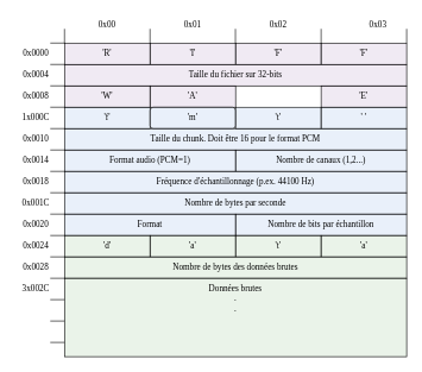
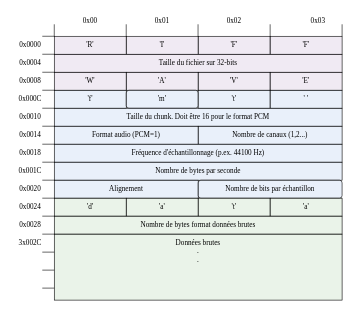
  <mxCell id="0" />
  <mxCell id="1" parent="0" />
  <mxCell id="2" value="'R'" style="rounded=0;whiteSpace=wrap;html=1;fontFamily=Lucida Console;fillColor=#E1D5E7;fillOpacity=50;" parent="1" vertex="1"><mxGeometry x="90" y="60" width="120" height="30" as="geometry" /></mxCell>
  <mxCell id="3" value="'I'" style="rounded=0;whiteSpace=wrap;html=1;fontFamily=Lucida Console;fillColor=#E1D5E7;fillOpacity=50;" parent="1" vertex="1"><mxGeometry x="210" y="60" width="120" height="30" as="geometry" /></mxCell>
  <mxCell id="4" value="'F'" style="rounded=0;whiteSpace=wrap;html=1;fontFamily=Lucida Console;fillColor=#E1D5E7;fillOpacity=50;" parent="1" vertex="1"><mxGeometry x="330" y="60" width="120" height="30" as="geometry" /></mxCell>
  <mxCell id="5" value="'F'" style="rounded=0;whiteSpace=wrap;html=1;fontFamily=Lucida Console;fillColor=#E1D5E7;fillOpacity=50;" parent="1" vertex="1"><mxGeometry x="450" y="60" width="120" height="30" as="geometry" /></mxCell>
  <mxCell id="6" value="Taille du fichier sur 32-bits" style="rounded=0;whiteSpace=wrap;html=1;fontFamily=Lucida Console;fillColor=#E1D5E7;fillOpacity=50;" parent="1" vertex="1"><mxGeometry x="90" y="90" width="480" height="30" as="geometry" /></mxCell>
  <mxCell id="7" value="'W'" style="rounded=0;whiteSpace=wrap;html=1;fontFamily=Lucida Console;fillColor=#E1D5E7;fillOpacity=50;" parent="1" vertex="1"><mxGeometry x="90" y="120" width="120" height="30" as="geometry" /></mxCell>
  <mxCell id="8" value="'A'" style="rounded=0;whiteSpace=wrap;html=1;fontFamily=Lucida Console;fillColor=#E1D5E7;fillOpacity=50;" parent="1" vertex="1"><mxGeometry x="210" y="120" width="120" height="30" as="geometry" /></mxCell>
+ <mxCell id="9" value="'V'" style="rounded=0;whiteSpace=wrap;html=1;fontFamily=Lucida Console;fillColor=#E1D5E7;fillOpacity=50;" parent="1" vertex="1"><mxGeometry x="330" y="120" width="120" height="30" as="geometry" /></mxCell>
  <mxCell id="10" value="'E'" style="rounded=0;whiteSpace=wrap;html=1;fontFamily=Lucida Console;fillColor=#E1D5E7;fillOpacity=50;" parent="1" vertex="1"><mxGeometry x="450" y="120" width="120" height="30" as="geometry" /></mxCell>
  <mxCell id="11" value="'f'" style="rounded=0;whiteSpace=wrap;html=1;fontFamily=Lucida Console;fillColor=#D4E1F5;fillOpacity=50;" parent="1" vertex="1"><mxGeometry x="90" y="150" width="120" height="30" as="geometry" /></mxCell>
  <mxCell id="12" value="'m'" style="whiteSpace=wrap;html=1;fontFamily=Lucida Console;fillColor=#D4E1F5;fillOpacity=50;rounded=1;" parent="1" vertex="1"><mxGeometry x="210" y="150" width="120" height="30" as="geometry" /></mxCell>
  <mxCell id="13" value="'t'" style="rounded=0;whiteSpace=wrap;html=1;fontFamily=Lucida Console;fillColor=#D4E1F5;fillOpacity=50;" parent="1" vertex="1"><mxGeometry x="330" y="150" width="120" height="30" as="geometry" /></mxCell>
  <mxCell id="14" value="' '" style="rounded=0;whiteSpace=wrap;html=1;fontFamily=Lucida Console;fillColor=#D4E1F5;fillOpacity=50;" parent="1" vertex="1"><mxGeometry x="450" y="150" width="120" height="30" as="geometry" /></mxCell>
  <mxCell id="15" value="Taille du chunk. Doit être 16 pour le format PCM" style="rounded=0;whiteSpace=wrap;html=1;fontFamily=Lucida Console;fillColor=#D4E1F5;fillOpacity=50;" parent="1" vertex="1"><mxGeometry x="90" y="180" width="480" height="30" as="geometry" /></mxCell>
  <mxCell id="16" value="Format audio (PCM=1)" style="rounded=0;whiteSpace=wrap;html=1;fontFamily=Lucida Console;fillColor=#D4E1F5;fillOpacity=50;" parent="1" vertex="1"><mxGeometry x="90" y="210" width="240" height="30" as="geometry" /></mxCell>
  <mxCell id="17" value="Nombre de canaux (1,2...)" style="rounded=0;whiteSpace=wrap;html=1;fontFamily=Lucida Console;fillColor=#D4E1F5;fillOpacity=50;" parent="1" vertex="1"><mxGeometry x="330" y="210" width="240" height="30" as="geometry" /></mxCell>
  <mxCell id="18" value="Fréquence d'échantillonnage (p.ex. 44100 Hz)" style="rounded=0;whiteSpace=wrap;html=1;fontFamily=Lucida Console;fillColor=#D4E1F5;fillOpacity=50;" parent="1" vertex="1"><mxGeometry x="90" y="240" width="480" height="30" as="geometry" /></mxCell>
  <mxCell id="19" value="Nombre de bytes par seconde" style="rounded=0;whiteSpace=wrap;html=1;fontFamily=Lucida Console;fillColor=#D4E1F5;fillOpacity=50;" parent="1" vertex="1"><mxGeometry x="90" y="270" width="480" height="30" as="geometry" /></mxCell>
- <mxCell id="20" value="Format" style="rounded=0;whiteSpace=wrap;html=1;fontFamily=Lucida Console;fillColor=#D4E1F5;fillOpacity=50;" parent="1" vertex="1"><mxGeometry x="90" y="300" width="240" height="30" as="geometry" /></mxCell>
- <mxCell id="21" value="Nombre de bits par échantillon" style="rounded=0;whiteSpace=wrap;html=1;fontFamily=Lucida Console;fillColor=#D4E1F5;fillOpacity=50;" parent="1" vertex="1"><mxGeometry x="330" y="300" width="240" height="30" as="geometry" /></mxCell>
+ <mxCell id="20" value="Alignement" style="rounded=0;whiteSpace=wrap;html=1;fontFamily=Lucida Console;fillColor=#D4E1F5;fillOpacity=50;" parent="1" vertex="1"><mxGeometry x="90" y="300" width="240" height="30" as="geometry" /></mxCell>
+ <mxCell id="21" value="Nombre de bits par échantillon" style="whiteSpace=wrap;html=1;fontFamily=Lucida Console;fillColor=#D4E1F5;fillOpacity=50;rounded=1;" parent="1" vertex="1"><mxGeometry x="330" y="300" width="240" height="30" as="geometry" /></mxCell>
  <mxCell id="22" value="'d'" style="rounded=0;whiteSpace=wrap;html=1;fontFamily=Lucida Console;fillColor=#D5E8D4;fillOpacity=50;" parent="1" vertex="1"><mxGeometry x="90" y="330" width="120" height="30" as="geometry" /></mxCell>
  <mxCell id="23" value="'a'" style="rounded=0;whiteSpace=wrap;html=1;fontFamily=Lucida Console;fillColor=#D5E8D4;fillOpacity=50;" parent="1" vertex="1"><mxGeometry x="210" y="330" width="120" height="30" as="geometry" /></mxCell>
  <mxCell id="24" value="'t'" style="rounded=0;whiteSpace=wrap;html=1;fontFamily=Lucida Console;fillColor=#D5E8D4;fillOpacity=50;" parent="1" vertex="1"><mxGeometry x="330" y="330" width="120" height="30" as="geometry" /></mxCell>
  <mxCell id="25" value="'a'" style="rounded=0;whiteSpace=wrap;html=1;fontFamily=Lucida Console;fillColor=#D5E8D4;fillOpacity=50;" parent="1" vertex="1"><mxGeometry x="450" y="330" width="120" height="30" as="geometry" /></mxCell>
- <mxCell id="26" value="Nombre de bytes des données brutes" style="rounded=0;whiteSpace=wrap;html=1;fontFamily=Lucida Console;fillColor=#D5E8D4;fillOpacity=50;" parent="1" vertex="1"><mxGeometry x="90" y="360" width="480" height="30" as="geometry" /></mxCell>
+ <mxCell id="26" value="Nombre de bytes format données brutes" style="rounded=0;whiteSpace=wrap;html=1;fontFamily=Lucida Console;fillColor=#D5E8D4;fillOpacity=50;" parent="1" vertex="1"><mxGeometry x="90" y="360" width="480" height="30" as="geometry" /></mxCell>
  <mxCell id="27" value="Données brutes&lt;br&gt;.&lt;br&gt;." style="rounded=0;whiteSpace=wrap;html=1;fontFamily=Lucida Console;verticalAlign=top;fillColor=#D5E8D4;fillOpacity=50;" parent="1" vertex="1"><mxGeometry x="90" y="390" width="480" height="110" as="geometry" /></mxCell>
  <mxCell id="28" value="" style="endArrow=none;html=1;rounded=0;" parent="1" edge="1"><mxGeometry width="50" height="50" relative="1" as="geometry"><mxPoint x="90" y="60" as="sourcePoint" /><mxPoint x="90" y="40" as="targetPoint" /></mxGeometry></mxCell>
  <mxCell id="29" value="" style="endArrow=none;html=1;rounded=0;" parent="1" edge="1"><mxGeometry width="50" height="50" relative="1" as="geometry"><mxPoint x="210" y="60" as="sourcePoint" /><mxPoint x="210" y="40" as="targetPoint" /></mxGeometry></mxCell>
  <mxCell id="30" value="" style="endArrow=none;html=1;rounded=0;" parent="1" edge="1"><mxGeometry width="50" height="50" relative="1" as="geometry"><mxPoint x="329.77" y="60" as="sourcePoint" /><mxPoint x="329.77" y="40" as="targetPoint" /></mxGeometry></mxCell>
  <mxCell id="31" value="" style="endArrow=none;html=1;rounded=0;" parent="1" edge="1"><mxGeometry width="50" height="50" relative="1" as="geometry"><mxPoint x="450" y="60" as="sourcePoint" /><mxPoint x="450" y="40" as="targetPoint" /></mxGeometry></mxCell>
  <mxCell id="32" value="" style="endArrow=none;html=1;rounded=0;" parent="1" edge="1"><mxGeometry width="50" height="50" relative="1" as="geometry"><mxPoint x="570" y="60" as="sourcePoint" /><mxPoint x="570" y="40" as="targetPoint" /></mxGeometry></mxCell>
  <mxCell id="33" value="0x00" style="text;strokeColor=none;align=center;fillColor=none;html=1;verticalAlign=middle;whiteSpace=wrap;rounded=0;fontFamily=Lucida Console;" parent="1" vertex="1"><mxGeometry x="120" width="60" height="30" as="geometry" y="20" /></mxCell>
  <mxCell id="34" value="0x01" style="text;strokeColor=none;align=center;fillColor=none;html=1;verticalAlign=middle;whiteSpace=wrap;rounded=0;fontFamily=Lucida Console;" parent="1" vertex="1"><mxGeometry x="240" width="60" height="30" as="geometry" y="20" /></mxCell>
  <mxCell id="35" value="0x02" style="text;strokeColor=none;align=center;fillColor=none;html=1;verticalAlign=middle;whiteSpace=wrap;rounded=0;fontFamily=Lucida Console;" parent="1" vertex="1"><mxGeometry x="360" width="60" height="30" as="geometry" y="20" /></mxCell>
  <mxCell id="36" value="0x03" style="text;strokeColor=none;align=center;fillColor=none;html=1;verticalAlign=middle;whiteSpace=wrap;rounded=0;fontFamily=Lucida Console;" parent="1" vertex="1"><mxGeometry x="500" y="20" width="60" height="30" as="geometry" /></mxCell>
  <mxCell id="37" value="" style="endArrow=none;html=1;rounded=0;" parent="1" edge="1"><mxGeometry width="50" height="50" relative="1" as="geometry"><mxPoint x="70" y="60" as="sourcePoint" /><mxPoint x="90" y="60" as="targetPoint" /></mxGeometry></mxCell>
  <mxCell id="38" value="" style="endArrow=none;html=1;rounded=0;" parent="1" edge="1"><mxGeometry width="50" height="50" relative="1" as="geometry"><mxPoint x="70" y="90" as="sourcePoint" /><mxPoint x="90" y="90" as="targetPoint" /></mxGeometry></mxCell>
  <mxCell id="39" value="" style="endArrow=none;html=1;rounded=0;" parent="1" edge="1"><mxGeometry width="50" height="50" relative="1" as="geometry"><mxPoint x="70" y="120" as="sourcePoint" /><mxPoint x="90" y="120" as="targetPoint" /></mxGeometry></mxCell>
  <mxCell id="40" value="" style="endArrow=none;html=1;rounded=0;" parent="1" edge="1"><mxGeometry width="50" height="50" relative="1" as="geometry"><mxPoint x="70" y="150" as="sourcePoint" /><mxPoint x="90" y="150" as="targetPoint" /></mxGeometry></mxCell>
  <mxCell id="41" value="" style="endArrow=none;html=1;rounded=0;" parent="1" edge="1"><mxGeometry width="50" height="50" relative="1" as="geometry"><mxPoint x="70" y="180" as="sourcePoint" /><mxPoint x="90" y="180" as="targetPoint" /></mxGeometry></mxCell>
  <mxCell id="42" value="" style="endArrow=none;html=1;rounded=0;" parent="1" edge="1"><mxGeometry width="50" height="50" relative="1" as="geometry"><mxPoint x="70" y="210" as="sourcePoint" /><mxPoint x="90" y="210" as="targetPoint" /></mxGeometry></mxCell>
  <mxCell id="43" value="" style="endArrow=none;html=1;rounded=0;" parent="1" edge="1"><mxGeometry width="50" height="50" relative="1" as="geometry"><mxPoint x="70" y="240" as="sourcePoint" /><mxPoint x="90" y="240" as="targetPoint" /></mxGeometry></mxCell>
  <mxCell id="44" value="" style="endArrow=none;html=1;rounded=0;" parent="1" edge="1"><mxGeometry width="50" height="50" relative="1" as="geometry"><mxPoint x="70" y="270" as="sourcePoint" /><mxPoint x="90" y="270" as="targetPoint" /></mxGeometry></mxCell>
  <mxCell id="45" value="" style="endArrow=none;html=1;rounded=0;" parent="1" edge="1"><mxGeometry width="50" height="50" relative="1" as="geometry"><mxPoint x="70" y="300" as="sourcePoint" /><mxPoint x="90" y="300" as="targetPoint" /></mxGeometry></mxCell>
  <mxCell id="46" value="" style="endArrow=none;html=1;rounded=0;" parent="1" edge="1"><mxGeometry width="50" height="50" relative="1" as="geometry"><mxPoint x="70" y="330" as="sourcePoint" /><mxPoint x="90" y="330" as="targetPoint" /></mxGeometry></mxCell>
  <mxCell id="47" value="" style="endArrow=none;html=1;rounded=0;" parent="1" edge="1"><mxGeometry width="50" height="50" relative="1" as="geometry"><mxPoint x="70" y="360" as="sourcePoint" /><mxPoint x="90" y="360" as="targetPoint" /></mxGeometry></mxCell>
  <mxCell id="48" value="" style="endArrow=none;html=1;rounded=0;" parent="1" edge="1"><mxGeometry width="50" height="50" relative="1" as="geometry"><mxPoint x="70" y="390" as="sourcePoint" /><mxPoint x="90" y="390" as="targetPoint" /></mxGeometry></mxCell>
  <mxCell id="49" value="" style="endArrow=none;html=1;rounded=0;" parent="1" edge="1"><mxGeometry width="50" height="50" relative="1" as="geometry"><mxPoint x="70" y="420" as="sourcePoint" /><mxPoint x="90" y="420" as="targetPoint" /></mxGeometry></mxCell>
  <mxCell id="50" value="" style="endArrow=none;html=1;rounded=0;" parent="1" edge="1"><mxGeometry width="50" height="50" relative="1" as="geometry"><mxPoint x="70" y="450" as="sourcePoint" /><mxPoint x="90" y="450" as="targetPoint" /></mxGeometry></mxCell>
  <mxCell id="51" value="" style="endArrow=none;html=1;rounded=0;" parent="1" edge="1"><mxGeometry width="50" height="50" relative="1" as="geometry"><mxPoint x="70" y="480" as="sourcePoint" /><mxPoint x="90" y="480" as="targetPoint" /></mxGeometry></mxCell>
  <mxCell id="52" value="0x0000" style="text;strokeColor=none;align=center;fillColor=none;html=1;verticalAlign=middle;whiteSpace=wrap;rounded=0;fontFamily=Lucida Console;" parent="1" vertex="1"><mxGeometry x="20" y="60" width="60" height="30" as="geometry" /></mxCell>
  <mxCell id="53" value="0x0004" style="text;strokeColor=none;align=center;fillColor=none;html=1;verticalAlign=middle;whiteSpace=wrap;rounded=0;fontFamily=Lucida Console;" parent="1" vertex="1"><mxGeometry x="20" y="90" width="60" height="30" as="geometry" /></mxCell>
  <mxCell id="54" value="0x0008" style="text;strokeColor=none;align=center;fillColor=none;html=1;verticalAlign=middle;whiteSpace=wrap;rounded=0;fontFamily=Lucida Console;" parent="1" vertex="1"><mxGeometry x="20" y="120" width="60" height="30" as="geometry" /></mxCell>
- <mxCell id="55" value="1x000C" style="text;strokeColor=none;align=center;fillColor=none;html=1;verticalAlign=middle;whiteSpace=wrap;rounded=0;fontFamily=Lucida Console;" parent="1" vertex="1"><mxGeometry x="20" y="150" width="60" height="30" as="geometry" /></mxCell>
+ <mxCell id="55" value="0x000C" style="text;strokeColor=none;align=center;fillColor=none;html=1;verticalAlign=middle;whiteSpace=wrap;rounded=0;fontFamily=Lucida Console;" parent="1" vertex="1"><mxGeometry x="20" y="150" width="60" height="30" as="geometry" /></mxCell>
  <mxCell id="56" value="0x0010" style="text;strokeColor=none;align=center;fillColor=none;html=1;verticalAlign=middle;whiteSpace=wrap;rounded=0;fontFamily=Lucida Console;" parent="1" vertex="1"><mxGeometry x="20" y="180" width="60" height="30" as="geometry" /></mxCell>
  <mxCell id="57" value="0x0014" style="text;strokeColor=none;align=center;fillColor=none;html=1;verticalAlign=middle;whiteSpace=wrap;rounded=0;fontFamily=Lucida Console;" parent="1" vertex="1"><mxGeometry x="20" y="210" width="60" height="30" as="geometry" /></mxCell>
  <mxCell id="58" value="0x0018" style="text;strokeColor=none;align=center;fillColor=none;html=1;verticalAlign=middle;whiteSpace=wrap;rounded=0;fontFamily=Lucida Console;" parent="1" vertex="1"><mxGeometry x="20" y="240" width="60" height="30" as="geometry" /></mxCell>
  <mxCell id="59" value="0x001C" style="text;strokeColor=none;align=center;fillColor=none;html=1;verticalAlign=middle;whiteSpace=wrap;rounded=0;fontFamily=Lucida Console;" parent="1" vertex="1"><mxGeometry x="20" y="270" width="60" height="30" as="geometry" /></mxCell>
  <mxCell id="60" value="0x0020" style="text;strokeColor=none;align=center;fillColor=none;html=1;verticalAlign=middle;whiteSpace=wrap;rounded=0;fontFamily=Lucida Console;" parent="1" vertex="1"><mxGeometry x="20" y="300" width="60" height="30" as="geometry" /></mxCell>
  <mxCell id="61" value="0x0024" style="text;strokeColor=none;align=center;fillColor=none;html=1;verticalAlign=middle;whiteSpace=wrap;rounded=0;fontFamily=Lucida Console;" parent="1" vertex="1"><mxGeometry x="20" y="330" width="60" height="30" as="geometry" /></mxCell>
  <mxCell id="62" value="0x0028" style="text;strokeColor=none;align=center;fillColor=none;html=1;verticalAlign=middle;whiteSpace=wrap;rounded=0;fontFamily=Lucida Console;" parent="1" vertex="1"><mxGeometry x="20" y="360" width="60" height="30" as="geometry" /></mxCell>
  <mxCell id="63" value="3x002C" style="text;strokeColor=none;align=center;fillColor=none;html=1;verticalAlign=middle;whiteSpace=wrap;rounded=0;fontFamily=Lucida Console;" parent="1" vertex="1"><mxGeometry x="20" y="390" width="60" height="30" as="geometry" /></mxCell>
